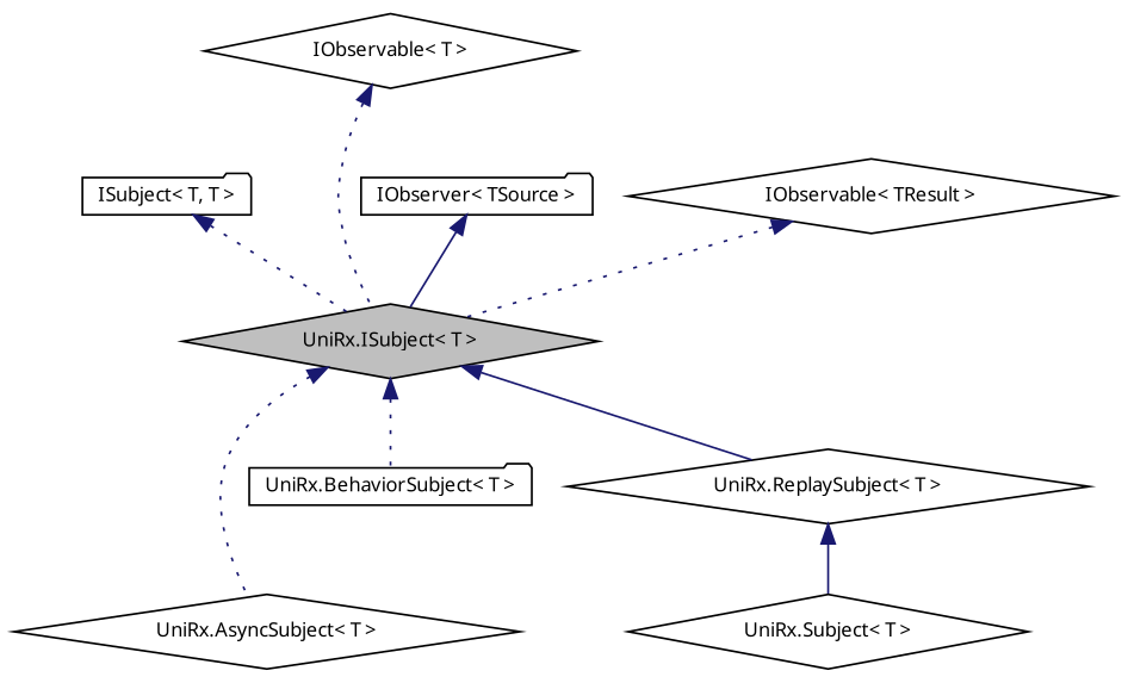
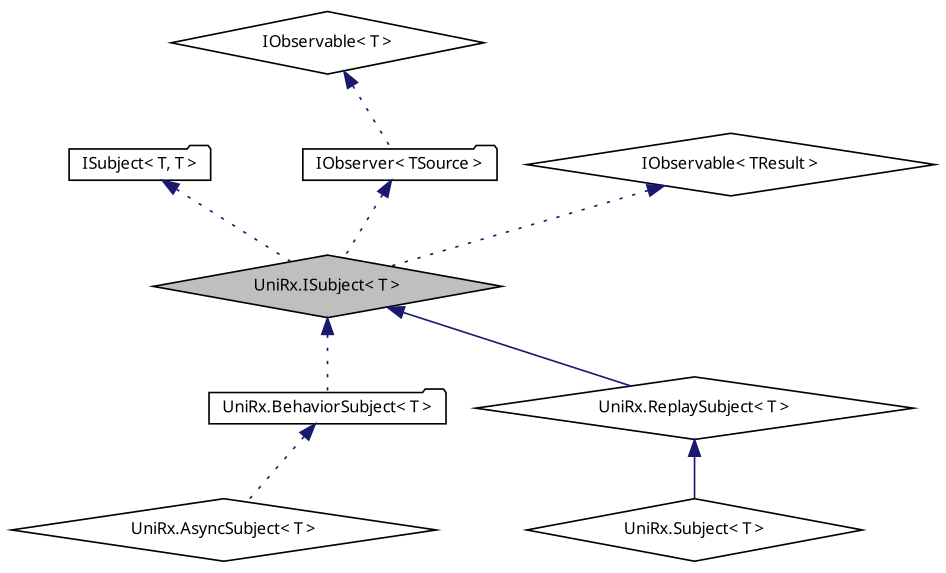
  digraph {
    fontname="Noto Sans"
    rankdir=TB
    node [color=black fillcolor=white fontname="Noto Sans" fontsize=10 shape=diamond style=filled]
    edge [color=midnightblue dir=back fontname="Noto Sans" fontsize=10 labelfontname=Helvetica labelfontsize=10 style=dotted]
    n1 [fillcolor=grey75 fontcolor=black height=0.2 label="UniRx.ISubject\< T \>" width=0.4]
    n2 [height=0.2 label="UniRx.AsyncSubject\< T \>" width=0.4]
    n3 [height=0.2 label="UniRx.BehaviorSubject\< T \>" shape=folder width=0.4]
    n4 [height=0.2 label="UniRx.ReplaySubject\< T \>" width=0.4]
    n5 [height=0.2 label="UniRx.Subject\< T \>" width=0.4]
    n6 [height=0.2 label="ISubject\< T, T \>" shape=folder width=0.4]
    n7 [height=0.2 label="IObservable\< T \>" width=0.4]
    n8 [height=0.2 label="IObserver\< TSource \>" shape=folder width=0.4]
    n9 [height=0.2 label="IObservable\< TResult \>" width=0.4]
-   n1 -> n2
+   n3 -> n2
    n1 -> n3
    n1 -> n4 [style=solid]
    n4 -> n5 [style=solid]
    n6 -> n1
-   n7 -> n1
-   n8 -> n1 [style=solid]
+   n7 -> n8
+   n8 -> n1
    n9 -> n1
  }
